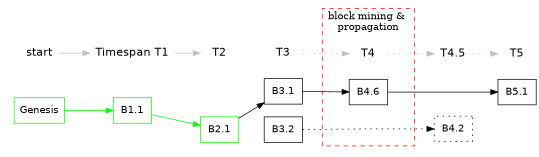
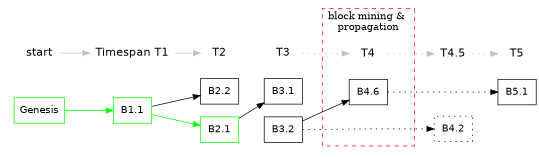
  digraph {
    compound=true
    rankdir=LR
    node [fontname=Helvetica shape=box]
    n1 [color=Gray fontsize=16 label="T4.5" shape=plaintext]
    T5 [color=Gray fontsize=16 shape=plaintext]
    n3 [color=Gray fontsize=16 label="Timespan T1" shape=plaintext]
    T2 [color=Gray fontsize=16 shape=plaintext]
    start [color=Gray fontsize=16 shape=plaintext]
    T3 [color=Gray fontsize=16 shape=plaintext]
    T4 [color=Gray fontsize=16 shape=plaintext]
    n8 [label="B4.2" style=dotted]
    n9 [label="B5.1"]
    n10 [color=Green label=Genesis]
    n11 [color=Green label="B1.1"]
    n12 [color=Green label="B2.1"]
+   n13 [label="B2.2"]
    n14 [label="B3.1"]
    n15 [label="B3.2"]
    n16 [label="B4.6"]
    n17 [label="\n " shape=plain]
    subgraph sub_1 {
      n1
      T5
      n3
      T2
      start
      T3
      T4
    }
    subgraph sub_2 {
      rank=same
      n1
      n8
    }
    subgraph sub_3 {
      rank=same
      T5
      n9
    }
    subgraph cluster_4 {
      color=White
      style=dashed
      subgraph sub_5 {
        color=White
        rank=same
        style=dashed
        start
        n10
      }
      subgraph sub_6 {
        color=White
        rank=same
        style=dashed
        n3
        n11
      }
      subgraph sub_7 {
        color=White
        rank=same
        style=dashed
        T2
        n12
+       n13
      }
      subgraph sub_8 {
        color=White
        rank=same
        style=dashed
        T3
        n14
        n15
      }
    }
    subgraph cluster_9 {
      color=Red
      label="block mining & \npropagation"
      rank=same
      style=dashed
      T4
      n16
      n17
    }
    n1 -> T5 [color=Gray style=dotted]
    n3 -> T2 [color=Gray]
    start -> n3 [color=Gray]
    T3 -> T4 [color=Gray style=dotted]
    T4 -> n1 [color=Gray style=dotted]
    n10 -> n11 [color=Green]
    n11 -> n12 [color=Green]
+   n11 -> n13
    n12 -> n14
-   n14 -> n16
+   n15 -> n16
    n15 -> n17 [arrowhead=none style=dotted]
-   n16 -> n9
+   n16 -> n9 [style=dotted]
    n17 -> n8 [style=dotted]
  }
